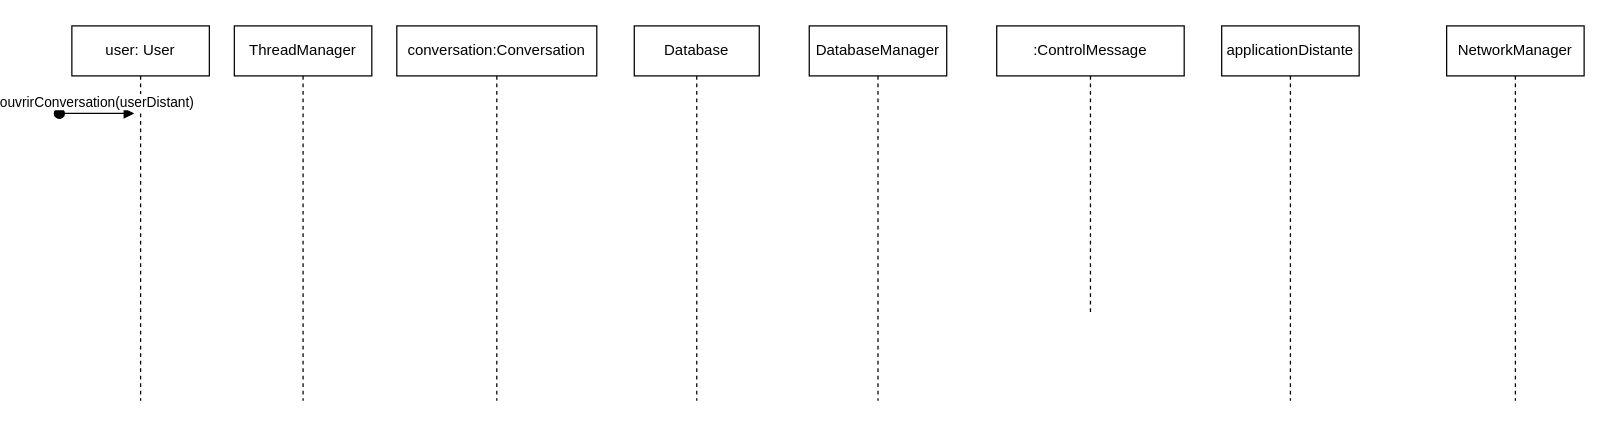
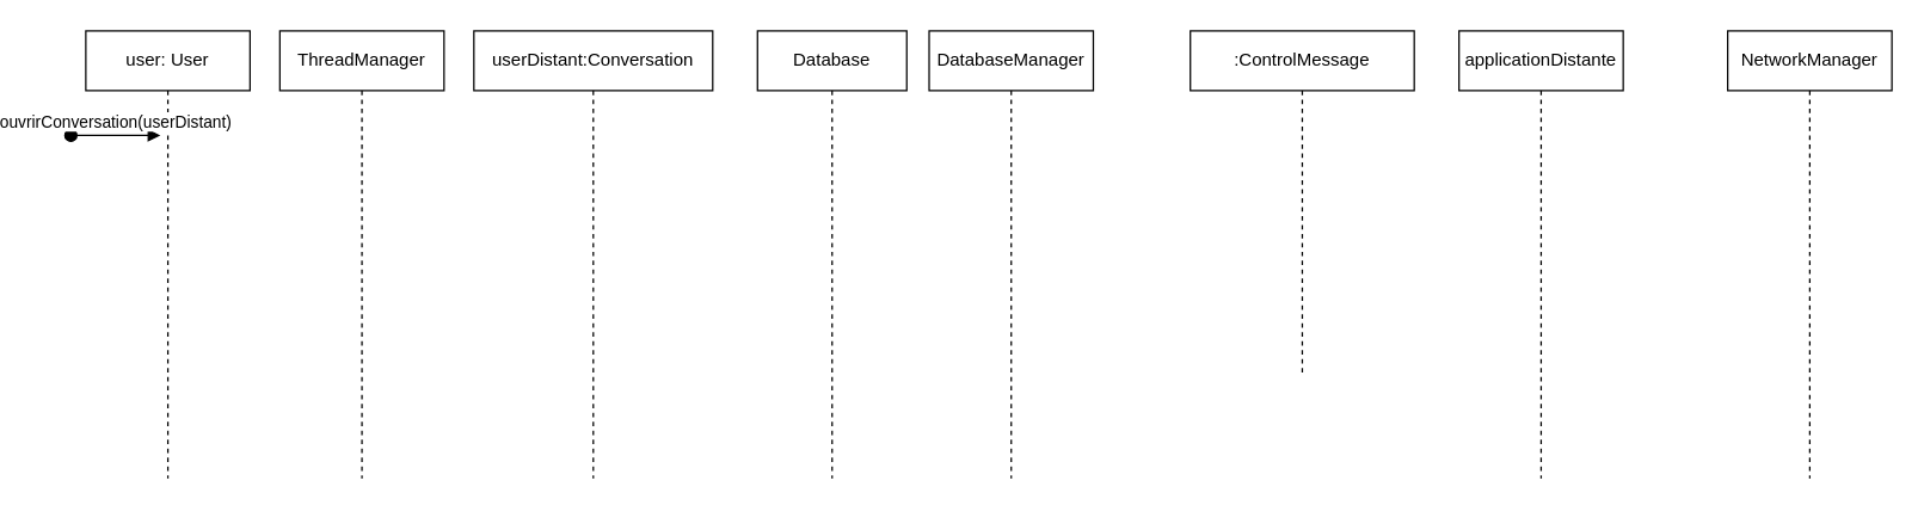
  <mxCell id="0" />
  <mxCell id="1" parent="0" />
- <mxCell id="2" value="conversation:Conversation" style="shape=umlLifeline;perimeter=lifelinePerimeter;whiteSpace=wrap;html=1;container=1;collapsible=0;recursiveResize=0;outlineConnect=0;" vertex="1" parent="1"><mxGeometry x="280" width="160" height="300" as="geometry" y="20" /></mxCell>
+ <mxCell id="2" value="userDistant:Conversation" style="shape=umlLifeline;perimeter=lifelinePerimeter;whiteSpace=wrap;html=1;container=1;collapsible=0;recursiveResize=0;outlineConnect=0;" vertex="1" parent="1"><mxGeometry x="280" width="160" height="300" as="geometry" y="20" /></mxCell>
  <mxCell id="3" value="Database" style="shape=umlLifeline;perimeter=lifelinePerimeter;whiteSpace=wrap;html=1;container=1;collapsible=0;recursiveResize=0;outlineConnect=0;" vertex="1" parent="1"><mxGeometry x="470" width="100" height="300" as="geometry" y="20" /></mxCell>
- <mxCell id="4" value="DatabaseManager" style="shape=umlLifeline;perimeter=lifelinePerimeter;whiteSpace=wrap;html=1;container=1;collapsible=0;recursiveResize=0;outlineConnect=0;" vertex="1" parent="1"><mxGeometry x="610" width="110" height="300" as="geometry" y="20" /></mxCell>
+ <mxCell id="4" value="DatabaseManager" style="shape=umlLifeline;perimeter=lifelinePerimeter;whiteSpace=wrap;html=1;container=1;collapsible=0;recursiveResize=0;outlineConnect=0;" vertex="1" parent="1"><mxGeometry x="585" y="20" width="110" height="300" as="geometry" /></mxCell>
  <mxCell id="5" value=":ControlMessage" style="shape=umlLifeline;perimeter=lifelinePerimeter;whiteSpace=wrap;html=1;container=1;collapsible=0;recursiveResize=0;outlineConnect=0;" vertex="1" parent="1"><mxGeometry x="760" y="20" width="150" height="230" as="geometry" /></mxCell>
  <mxCell id="6" value="NetworkManager" style="shape=umlLifeline;perimeter=lifelinePerimeter;whiteSpace=wrap;html=1;container=1;collapsible=0;recursiveResize=0;outlineConnect=0;" vertex="1" parent="1"><mxGeometry x="1120" width="110" height="300" as="geometry" y="20" /></mxCell>
  <mxCell id="7" value="ThreadManager" style="shape=umlLifeline;perimeter=lifelinePerimeter;whiteSpace=wrap;html=1;container=1;collapsible=0;recursiveResize=0;outlineConnect=0;" vertex="1" parent="1"><mxGeometry x="150" width="110" height="300" as="geometry" y="20" /></mxCell>
  <mxCell id="8" value="applicationDistante" style="shape=umlLifeline;perimeter=lifelinePerimeter;whiteSpace=wrap;html=1;container=1;collapsible=0;recursiveResize=0;outlineConnect=0;" vertex="1" parent="1"><mxGeometry x="940" width="110" height="300" as="geometry" y="20" /></mxCell>
  <mxCell id="9" value="user: User" style="shape=umlLifeline;perimeter=lifelinePerimeter;whiteSpace=wrap;html=1;container=1;collapsible=0;recursiveResize=0;outlineConnect=0;" vertex="1" parent="1"><mxGeometry x="20" width="110" height="300" as="geometry" y="20" /></mxCell>
  <mxCell id="10" value="ouvrirConversation(userDistant)" style="html=1;verticalAlign=bottom;startArrow=oval;startFill=1;endArrow=block;startSize=8;rounded=0;" edge="1" parent="9"><mxGeometry width="60" relative="1" as="geometry"><mxPoint x="-10" y="70" as="sourcePoint" /><mxPoint x="50" y="70" as="targetPoint" /><mxPoint as="offset" /></mxGeometry></mxCell>
